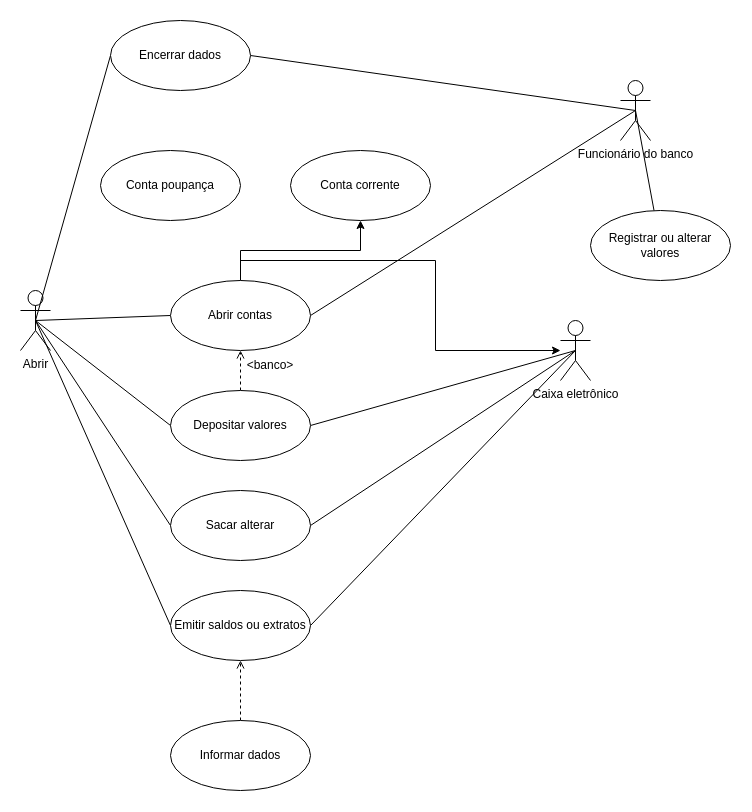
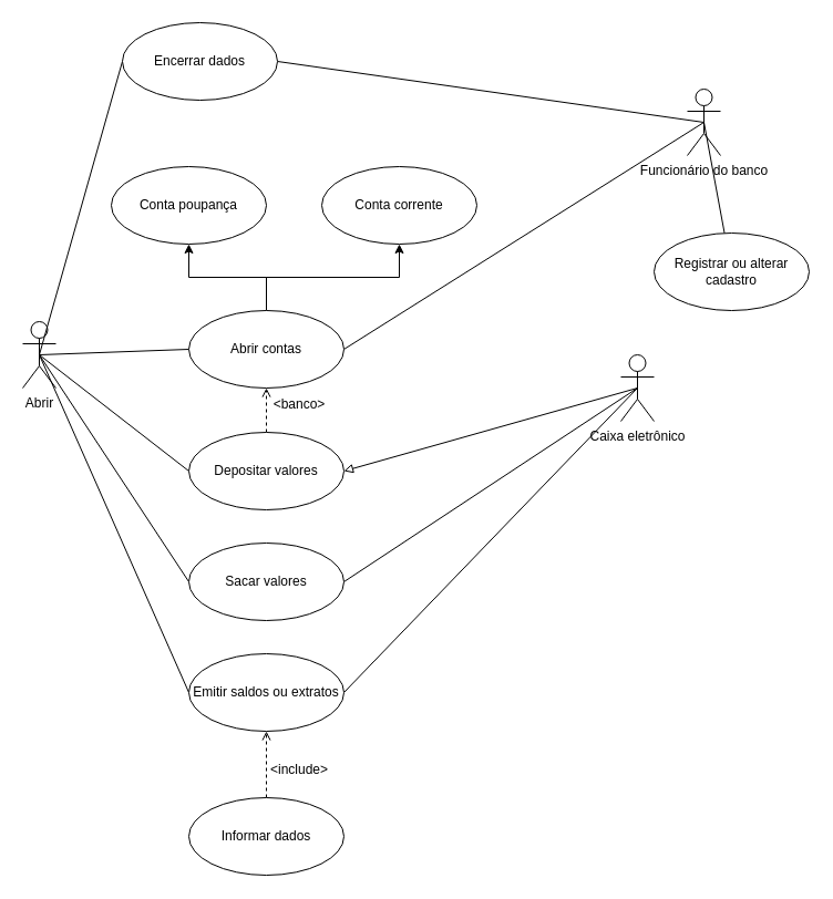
  <mxCell id="0" />
  <mxCell id="1" parent="0" />
  <mxCell id="2" style="rounded=0;orthogonalLoop=1;jettySize=auto;html=1;exitX=0.5;exitY=0.5;exitDx=0;exitDy=0;exitPerimeter=0;entryX=0;entryY=0.5;entryDx=0;entryDy=0;strokeColor=default;endArrow=none;endFill=0;" edge="1" parent="1" source="5" target="16"><mxGeometry relative="1" as="geometry" /></mxCell>
  <mxCell id="3" style="rounded=0;orthogonalLoop=1;jettySize=auto;html=1;exitX=0.5;exitY=0.5;exitDx=0;exitDy=0;exitPerimeter=0;entryX=0;entryY=0.5;entryDx=0;entryDy=0;endArrow=none;endFill=0;" edge="1" parent="1" source="5" target="18"><mxGeometry relative="1" as="geometry" /></mxCell>
  <mxCell id="4" style="rounded=0;orthogonalLoop=1;jettySize=auto;html=1;exitX=0.5;exitY=0.5;exitDx=0;exitDy=0;exitPerimeter=0;entryX=0;entryY=0.5;entryDx=0;entryDy=0;endArrow=none;endFill=0;" edge="1" parent="1" source="5" target="19"><mxGeometry relative="1" as="geometry" /></mxCell>
  <mxCell id="5" value="Abrir&lt;br&gt;" style="shape=umlActor;html=1;verticalLabelPosition=bottom;verticalAlign=top;align=center;rounded=0;" vertex="1" parent="1"><mxGeometry x="20" y="290" width="30" height="60" as="geometry" /></mxCell>
- <mxCell id="6" style="rounded=0;orthogonalLoop=1;jettySize=auto;html=1;exitX=0.5;exitY=0.5;exitDx=0;exitDy=0;exitPerimeter=0;entryX=1;entryY=0.5;entryDx=0;entryDy=0;endArrow=none;endFill=0;" edge="1" parent="1" source="9" target="18"><mxGeometry relative="1" as="geometry" /></mxCell>
+ <mxCell id="6" style="rounded=0;orthogonalLoop=1;jettySize=auto;html=1;exitX=0.5;exitY=0.5;exitDx=0;exitDy=0;exitPerimeter=0;entryX=1;entryY=0.5;entryDx=0;entryDy=0;endArrow=block;endFill=0;" edge="1" parent="1" source="9" target="18"><mxGeometry relative="1" as="geometry" /></mxCell>
  <mxCell id="7" style="rounded=0;orthogonalLoop=1;jettySize=auto;html=1;exitX=0.5;exitY=0.5;exitDx=0;exitDy=0;exitPerimeter=0;entryX=1;entryY=0.5;entryDx=0;entryDy=0;endArrow=none;endFill=0;" edge="1" parent="1" source="9" target="19"><mxGeometry relative="1" as="geometry" /></mxCell>
  <mxCell id="8" style="rounded=0;orthogonalLoop=1;jettySize=auto;html=1;exitX=0.5;exitY=0.5;exitDx=0;exitDy=0;exitPerimeter=0;entryX=1;entryY=0.5;entryDx=0;entryDy=0;endArrow=none;endFill=0;" edge="1" parent="1" source="9" target="26"><mxGeometry relative="1" as="geometry" /></mxCell>
  <mxCell id="9" value="Caixa eletrônico" style="shape=umlActor;html=1;verticalLabelPosition=bottom;verticalAlign=top;align=center;rounded=0;" vertex="1" parent="1"><mxGeometry x="560" y="320" width="30" height="60" as="geometry" /></mxCell>
  <mxCell id="10" style="rounded=0;orthogonalLoop=1;jettySize=auto;html=1;exitX=0.5;exitY=0.5;exitDx=0;exitDy=0;exitPerimeter=0;entryX=1;entryY=0.5;entryDx=0;entryDy=0;endArrow=none;endFill=0;" edge="1" parent="1" source="13" target="16"><mxGeometry relative="1" as="geometry" /></mxCell>
  <mxCell id="11" style="rounded=0;orthogonalLoop=1;jettySize=auto;html=1;exitX=0.5;exitY=0.5;exitDx=0;exitDy=0;exitPerimeter=0;endArrow=none;endFill=0;" edge="1" parent="1" source="13" target="20"><mxGeometry relative="1" as="geometry" /></mxCell>
  <mxCell id="12" style="rounded=0;orthogonalLoop=1;jettySize=auto;html=1;exitX=0.5;exitY=0.5;exitDx=0;exitDy=0;exitPerimeter=0;entryX=1;entryY=0.5;entryDx=0;entryDy=0;endArrow=none;endFill=0;" edge="1" parent="1" source="13" target="29"><mxGeometry relative="1" as="geometry" /></mxCell>
  <mxCell id="13" value="Funcionário do banco&lt;br&gt;" style="shape=umlActor;html=1;verticalLabelPosition=bottom;verticalAlign=top;align=center;rounded=0;" vertex="1" parent="1"><mxGeometry x="620" y="80" width="30" height="60" as="geometry" /></mxCell>
- <mxCell id="14" style="edgeStyle=orthogonalEdgeStyle;rounded=0;orthogonalLoop=1;jettySize=auto;html=1;exitX=0.5;exitY=0;exitDx=0;exitDy=0;" edge="1" parent="1" source="16" target="9"><mxGeometry relative="1" as="geometry" /></mxCell>
+ <mxCell id="14" style="edgeStyle=orthogonalEdgeStyle;rounded=0;orthogonalLoop=1;jettySize=auto;html=1;exitX=0.5;exitY=0;exitDx=0;exitDy=0;entryX=0.5;entryY=1;entryDx=0;entryDy=0;" edge="1" parent="1" source="16" target="21"><mxGeometry relative="1" as="geometry" /></mxCell>
  <mxCell id="15" style="edgeStyle=orthogonalEdgeStyle;rounded=0;orthogonalLoop=1;jettySize=auto;html=1;exitX=0.5;exitY=0;exitDx=0;exitDy=0;entryX=0.5;entryY=1;entryDx=0;entryDy=0;" edge="1" parent="1" source="16" target="22"><mxGeometry relative="1" as="geometry" /></mxCell>
  <mxCell id="16" value="Abrir contas" style="ellipse;whiteSpace=wrap;html=1;rounded=0;" vertex="1" parent="1"><mxGeometry x="170" y="280" width="140" height="70" as="geometry" /></mxCell>
  <mxCell id="17" style="rounded=0;orthogonalLoop=1;jettySize=auto;html=1;exitX=0.5;exitY=0;exitDx=0;exitDy=0;entryX=0.5;entryY=1;entryDx=0;entryDy=0;dashed=1;endArrow=open;endFill=0;" edge="1" parent="1" source="18" target="16"><mxGeometry relative="1" as="geometry" /></mxCell>
  <mxCell id="18" value="Depositar valores" style="ellipse;whiteSpace=wrap;html=1;rounded=0;" vertex="1" parent="1"><mxGeometry x="170" y="390" width="140" height="70" as="geometry" /></mxCell>
  <mxCell id="19" value="Emitir saldos ou extratos" style="ellipse;whiteSpace=wrap;html=1;rounded=0;" vertex="1" parent="1"><mxGeometry x="170" y="590" width="140" height="70" as="geometry" /></mxCell>
- <mxCell id="20" value="Registrar ou alterar valores" style="ellipse;whiteSpace=wrap;html=1;rounded=0;" vertex="1" parent="1"><mxGeometry x="590" y="210" width="140" height="70" as="geometry" /></mxCell>
+ <mxCell id="20" value="Registrar ou alterar cadastro" style="ellipse;whiteSpace=wrap;html=1;rounded=0;" vertex="1" parent="1"><mxGeometry x="590" y="210" width="140" height="70" as="geometry" /></mxCell>
  <mxCell id="21" value="Conta poupança" style="ellipse;whiteSpace=wrap;html=1;rounded=0;" vertex="1" parent="1"><mxGeometry x="100" y="150" width="140" height="70" as="geometry" /></mxCell>
  <mxCell id="22" value="Conta corrente" style="ellipse;whiteSpace=wrap;html=1;rounded=0;" vertex="1" parent="1"><mxGeometry x="290" y="150" width="140" height="70" as="geometry" /></mxCell>
  <mxCell id="23" style="edgeStyle=orthogonalEdgeStyle;rounded=0;orthogonalLoop=1;jettySize=auto;html=1;exitX=0.5;exitY=0;exitDx=0;exitDy=0;entryX=0.5;entryY=1;entryDx=0;entryDy=0;dashed=1;endArrow=open;endFill=0;" edge="1" parent="1" source="24" target="19"><mxGeometry relative="1" as="geometry" /></mxCell>
  <mxCell id="24" value="Informar dados" style="ellipse;whiteSpace=wrap;html=1;" vertex="1" parent="1"><mxGeometry x="170" y="720" width="140" height="70" as="geometry" /></mxCell>
  <mxCell id="25" style="rounded=0;orthogonalLoop=1;jettySize=auto;html=1;exitX=0;exitY=0.5;exitDx=0;exitDy=0;entryX=0.5;entryY=0.5;entryDx=0;entryDy=0;entryPerimeter=0;endArrow=none;endFill=0;" edge="1" parent="1" source="26" target="5"><mxGeometry relative="1" as="geometry" /></mxCell>
- <mxCell id="26" value="Sacar alterar&lt;br&gt;" style="ellipse;whiteSpace=wrap;html=1;" vertex="1" parent="1"><mxGeometry x="170" y="490" width="140" height="70" as="geometry" /></mxCell>
+ <mxCell id="26" value="Sacar valores&lt;br&gt;" style="ellipse;whiteSpace=wrap;html=1;" vertex="1" parent="1"><mxGeometry x="170" y="490" width="140" height="70" as="geometry" /></mxCell>
+ <mxCell id="27" value="&amp;lt;include&amp;gt;" style="text;html=1;strokeColor=none;fillColor=none;align=center;verticalAlign=middle;whiteSpace=wrap;rounded=0;" vertex="1" parent="1"><mxGeometry x="240" y="680" width="60" height="30" as="geometry" /></mxCell>
  <mxCell id="28" style="rounded=0;orthogonalLoop=1;jettySize=auto;html=1;exitX=0;exitY=0.5;exitDx=0;exitDy=0;entryX=0.5;entryY=0.5;entryDx=0;entryDy=0;entryPerimeter=0;endArrow=none;endFill=0;" edge="1" parent="1" source="29" target="5"><mxGeometry relative="1" as="geometry" /></mxCell>
  <mxCell id="29" value="Encerrar dados&lt;br&gt;" style="ellipse;whiteSpace=wrap;html=1;" vertex="1" parent="1"><mxGeometry x="110" y="20" width="140" height="70" as="geometry" /></mxCell>
  <mxCell id="30" value="&amp;lt;banco&amp;gt;" style="text;html=1;strokeColor=none;fillColor=none;align=center;verticalAlign=middle;whiteSpace=wrap;rounded=0;" vertex="1" parent="1"><mxGeometry x="240" y="350" width="60" height="30" as="geometry" /></mxCell>
